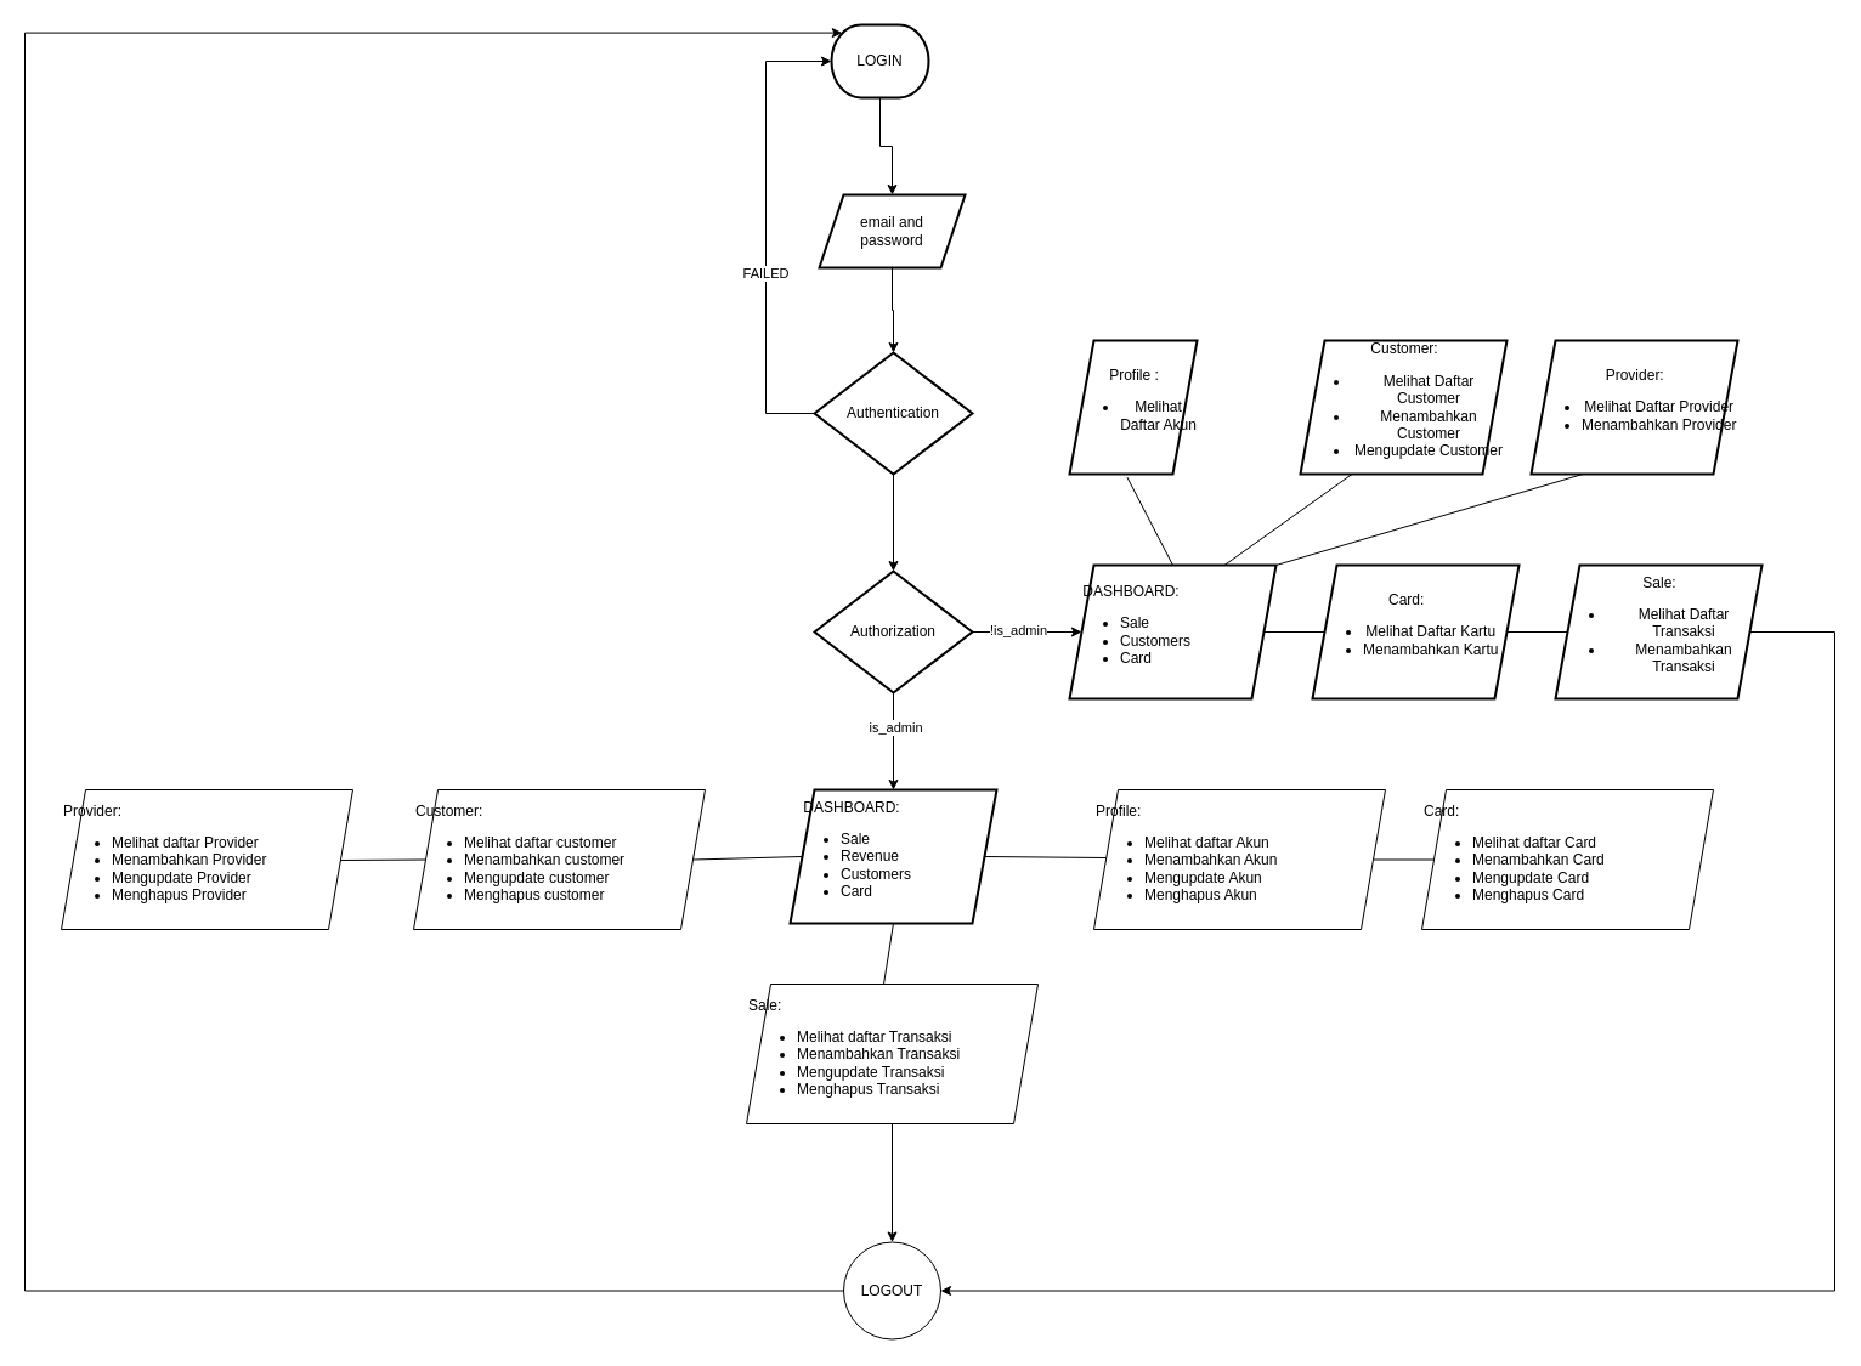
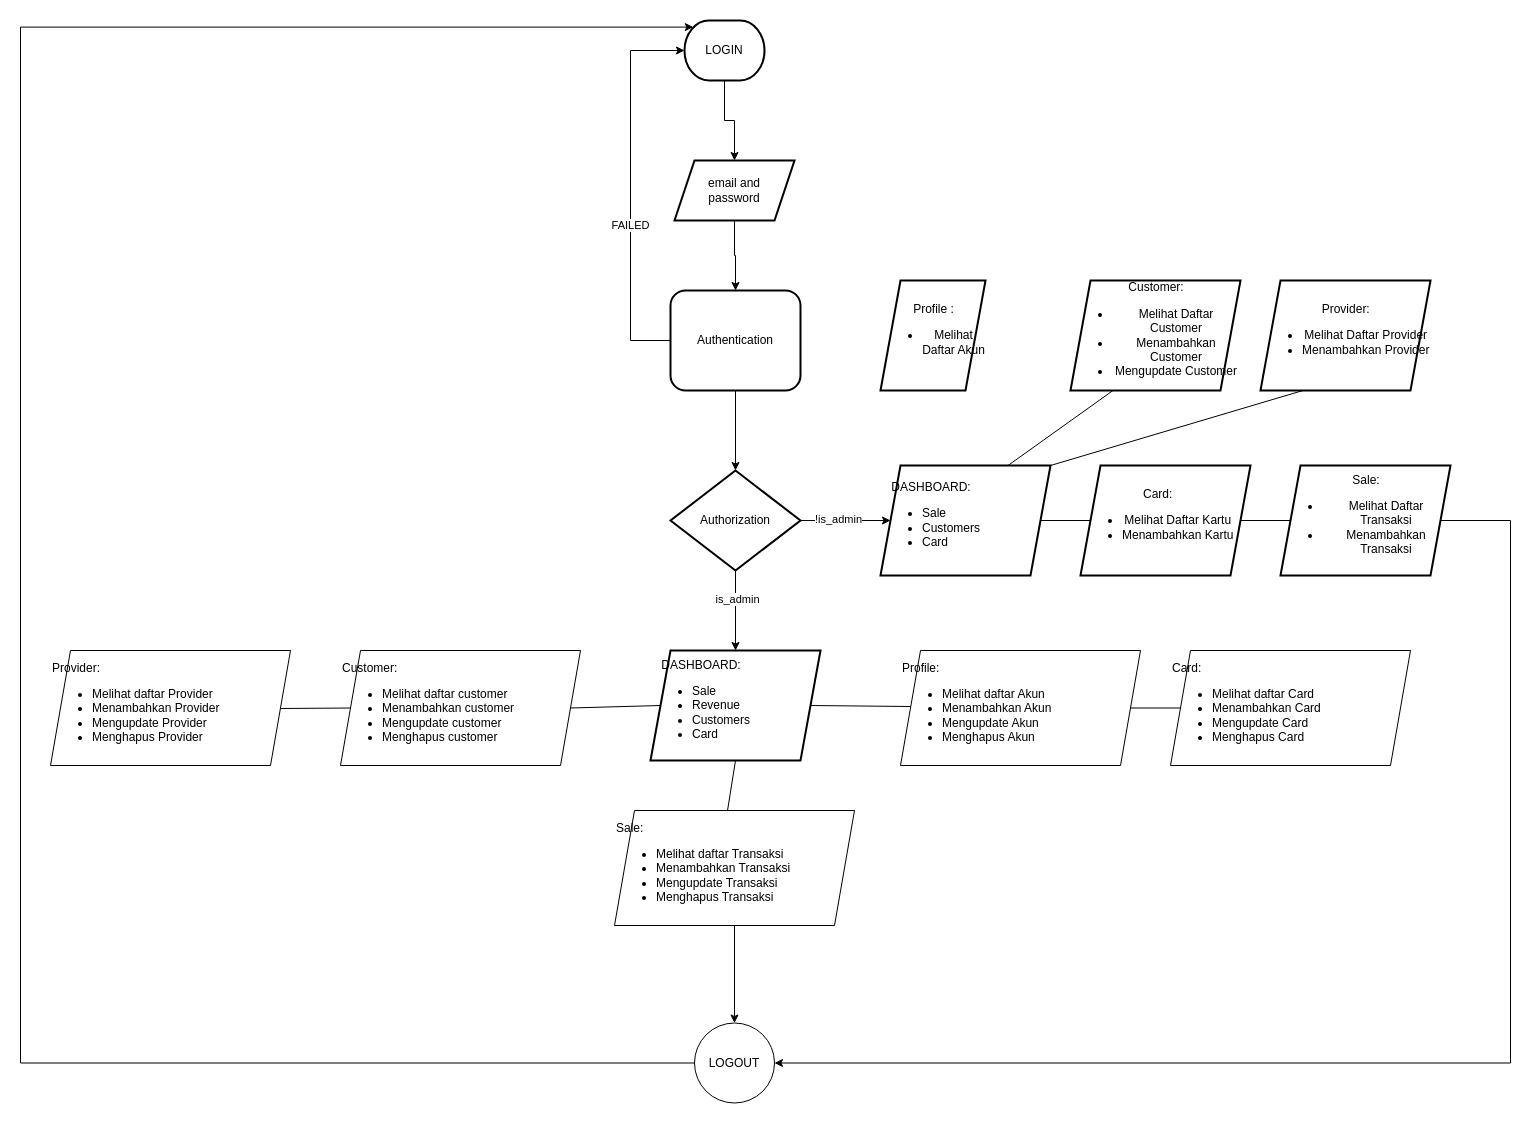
  <mxCell id="0" />
  <mxCell id="1" parent="0" />
  <mxCell id="2" value="" style="edgeStyle=orthogonalEdgeStyle;rounded=0;orthogonalLoop=1;jettySize=auto;html=1;" parent="1" source="3" target="5" edge="1"><mxGeometry relative="1" as="geometry" /></mxCell>
  <mxCell id="3" value="LOGIN" style="strokeWidth=2;html=1;shape=mxgraph.flowchart.terminator;whiteSpace=wrap;" parent="1" vertex="1"><mxGeometry x="684" y="20" width="80" height="60" as="geometry" /></mxCell>
  <mxCell id="4" value="" style="edgeStyle=orthogonalEdgeStyle;rounded=0;orthogonalLoop=1;jettySize=auto;html=1;" parent="1" source="5" target="9" edge="1"><mxGeometry relative="1" as="geometry" /></mxCell>
  <mxCell id="5" value="email and&lt;div&gt;password&lt;/div&gt;" style="shape=parallelogram;perimeter=parallelogramPerimeter;whiteSpace=wrap;html=1;fixedSize=1;strokeWidth=2;" parent="1" vertex="1"><mxGeometry x="674" y="160" width="120" height="60" as="geometry" /></mxCell>
  <mxCell id="6" style="rounded=0;orthogonalLoop=1;jettySize=auto;html=1;exitX=0;exitY=0.5;exitDx=0;exitDy=0;entryX=0;entryY=0.5;entryDx=0;entryDy=0;edgeStyle=orthogonalEdgeStyle;entryPerimeter=0;" parent="1" source="9" target="3" edge="1"><mxGeometry relative="1" as="geometry"><Array as="points"><mxPoint x="630" y="340" /><mxPoint x="630" y="50" /></Array></mxGeometry></mxCell>
  <mxCell id="7" value="FAILED" style="edgeLabel;html=1;align=center;verticalAlign=middle;resizable=0;points=[];" parent="6" vertex="1" connectable="0"><mxGeometry x="-0.189" y="1" relative="1" as="geometry"><mxPoint as="offset" /></mxGeometry></mxCell>
  <mxCell id="8" value="" style="edgeStyle=orthogonalEdgeStyle;rounded=0;orthogonalLoop=1;jettySize=auto;html=1;" parent="1" source="9" target="14" edge="1"><mxGeometry relative="1" as="geometry" /></mxCell>
- <mxCell id="9" value="Authentication" style="rhombus;whiteSpace=wrap;html=1;strokeWidth=2;" parent="1" vertex="1"><mxGeometry x="670" y="290" width="130" height="100" as="geometry" /></mxCell>
+ <mxCell id="9" value="Authentication" style="whiteSpace=wrap;html=1;strokeWidth=2;rounded=1;" parent="1" vertex="1"><mxGeometry x="670" y="290" width="130" height="100" as="geometry" /></mxCell>
  <mxCell id="10" value="" style="edgeStyle=orthogonalEdgeStyle;rounded=0;orthogonalLoop=1;jettySize=auto;html=1;" parent="1" source="14" target="15" edge="1"><mxGeometry relative="1" as="geometry" /></mxCell>
  <mxCell id="11" value="is_admin" style="edgeLabel;html=1;align=center;verticalAlign=middle;resizable=0;points=[];" parent="10" vertex="1" connectable="0"><mxGeometry x="-0.3" y="1" relative="1" as="geometry"><mxPoint as="offset" /></mxGeometry></mxCell>
  <mxCell id="12" style="edgeStyle=orthogonalEdgeStyle;rounded=0;orthogonalLoop=1;jettySize=auto;html=1;exitX=1;exitY=0.5;exitDx=0;exitDy=0;entryX=0;entryY=0.5;entryDx=0;entryDy=0;" parent="1" source="14" target="16" edge="1"><mxGeometry relative="1" as="geometry" /></mxCell>
  <mxCell id="13" value="!is_admin" style="edgeLabel;html=1;align=center;verticalAlign=middle;resizable=0;points=[];" parent="12" vertex="1" connectable="0"><mxGeometry x="-0.178" y="2" relative="1" as="geometry"><mxPoint as="offset" /></mxGeometry></mxCell>
  <mxCell id="14" value="Authorization" style="rhombus;whiteSpace=wrap;html=1;strokeWidth=2;" parent="1" vertex="1"><mxGeometry x="670" y="470" width="130" height="100" as="geometry" /></mxCell>
  <mxCell id="15" value="&lt;div style=&quot;text-align: center;&quot;&gt;&lt;span style=&quot;background-color: initial;&quot;&gt;DASHBOARD:&lt;/span&gt;&lt;/div&gt;&lt;ul&gt;&lt;li&gt;Sale&lt;/li&gt;&lt;li&gt;Revenue&lt;/li&gt;&lt;li&gt;Customers&lt;/li&gt;&lt;li style=&quot;&quot;&gt;Card&lt;/li&gt;&lt;/ul&gt;" style="shape=parallelogram;perimeter=parallelogramPerimeter;whiteSpace=wrap;html=1;fixedSize=1;strokeWidth=2;align=left;" parent="1" vertex="1"><mxGeometry x="650" y="650" width="170" height="110" as="geometry" /></mxCell>
  <mxCell id="16" value="&lt;div style=&quot;text-align: center;&quot;&gt;&lt;span style=&quot;background-color: initial;&quot;&gt;DASHBOARD:&lt;/span&gt;&lt;/div&gt;&lt;ul&gt;&lt;li&gt;Sale&lt;/li&gt;&lt;li&gt;Customers&lt;/li&gt;&lt;li style=&quot;&quot;&gt;Card&lt;/li&gt;&lt;/ul&gt;" style="shape=parallelogram;perimeter=parallelogramPerimeter;whiteSpace=wrap;html=1;fixedSize=1;strokeWidth=2;align=left;" parent="1" vertex="1"><mxGeometry x="880" y="465" width="170" height="110" as="geometry" /></mxCell>
  <mxCell id="17" value="Profile:&lt;div&gt;&lt;ul&gt;&lt;li&gt;Melihat daftar Akun&lt;/li&gt;&lt;li&gt;Menambahkan Akun&lt;/li&gt;&lt;li&gt;Mengupdate Akun&lt;/li&gt;&lt;li&gt;Menghapus Akun&lt;/li&gt;&lt;/ul&gt;&lt;/div&gt;" style="shape=parallelogram;perimeter=parallelogramPerimeter;whiteSpace=wrap;html=1;fixedSize=1;align=left;" vertex="1" parent="1"><mxGeometry x="900" y="650" width="240" height="115" as="geometry" /></mxCell>
  <mxCell id="18" value="" style="edgeStyle=orthogonalEdgeStyle;rounded=0;orthogonalLoop=1;jettySize=auto;html=1;" edge="1" parent="1" source="19" target="28"><mxGeometry relative="1" as="geometry" /></mxCell>
  <mxCell id="19" value="Sale:&lt;div&gt;&lt;ul&gt;&lt;li&gt;Melihat daftar Transaksi&lt;/li&gt;&lt;li&gt;Menambahkan Transaksi&lt;/li&gt;&lt;li&gt;Mengupdate Transaksi&lt;/li&gt;&lt;li&gt;Menghapus Transaksi&lt;/li&gt;&lt;/ul&gt;&lt;/div&gt;" style="shape=parallelogram;perimeter=parallelogramPerimeter;whiteSpace=wrap;html=1;fixedSize=1;align=left;" vertex="1" parent="1"><mxGeometry x="614" y="810" width="240" height="115" as="geometry" /></mxCell>
  <mxCell id="20" value="Card:&lt;div&gt;&lt;ul&gt;&lt;li&gt;Melihat daftar Card&lt;/li&gt;&lt;li&gt;Menambahkan Card&lt;/li&gt;&lt;li&gt;Mengupdate Card&lt;/li&gt;&lt;li&gt;Menghapus Card&lt;/li&gt;&lt;/ul&gt;&lt;/div&gt;" style="shape=parallelogram;perimeter=parallelogramPerimeter;whiteSpace=wrap;html=1;fixedSize=1;align=left;" vertex="1" parent="1"><mxGeometry x="1170" y="650" width="240" height="115" as="geometry" /></mxCell>
  <mxCell id="21" value="Provider:&lt;div&gt;&lt;ul&gt;&lt;li&gt;Melihat daftar Provider&lt;/li&gt;&lt;li&gt;Menambahkan Provider&lt;/li&gt;&lt;li&gt;Mengupdate Provider&lt;/li&gt;&lt;li&gt;Menghapus Provider&lt;/li&gt;&lt;/ul&gt;&lt;/div&gt;" style="shape=parallelogram;perimeter=parallelogramPerimeter;whiteSpace=wrap;html=1;fixedSize=1;align=left;" vertex="1" parent="1"><mxGeometry x="50" y="650" width="240" height="115" as="geometry" /></mxCell>
  <mxCell id="22" value="Customer:&lt;div&gt;&lt;ul&gt;&lt;li&gt;Melihat daftar customer&lt;/li&gt;&lt;li&gt;Menambahkan customer&lt;/li&gt;&lt;li&gt;Mengupdate customer&lt;/li&gt;&lt;li&gt;Menghapus customer&lt;/li&gt;&lt;/ul&gt;&lt;/div&gt;" style="shape=parallelogram;perimeter=parallelogramPerimeter;whiteSpace=wrap;html=1;fixedSize=1;align=left;" vertex="1" parent="1"><mxGeometry x="340" y="650" width="240" height="115" as="geometry" /></mxCell>
  <mxCell id="23" value="" style="endArrow=none;html=1;rounded=0;entryX=0;entryY=0.5;entryDx=0;entryDy=0;exitX=1;exitY=0.5;exitDx=0;exitDy=0;" edge="1" parent="1" source="22" target="15"><mxGeometry width="50" height="50" relative="1" as="geometry"><mxPoint x="570" y="760" as="sourcePoint" /><mxPoint x="620" y="710" as="targetPoint" /></mxGeometry></mxCell>
  <mxCell id="24" value="" style="endArrow=none;html=1;rounded=0;entryX=0;entryY=0.5;entryDx=0;entryDy=0;" edge="1" parent="1" target="22"><mxGeometry width="50" height="50" relative="1" as="geometry"><mxPoint x="280" y="708" as="sourcePoint" /><mxPoint x="370" y="706" as="targetPoint" /></mxGeometry></mxCell>
  <mxCell id="25" value="" style="endArrow=none;html=1;rounded=0;exitX=1;exitY=0.5;exitDx=0;exitDy=0;" edge="1" parent="1" source="15"><mxGeometry width="50" height="50" relative="1" as="geometry"><mxPoint x="820" y="709" as="sourcePoint" /><mxPoint x="910" y="706" as="targetPoint" /></mxGeometry></mxCell>
  <mxCell id="26" value="" style="endArrow=none;html=1;rounded=0;entryX=0.5;entryY=1;entryDx=0;entryDy=0;exitX=0.471;exitY=0;exitDx=0;exitDy=0;exitPerimeter=0;" edge="1" parent="1" source="19" target="15"><mxGeometry width="50" height="50" relative="1" as="geometry"><mxPoint x="709" y="830" as="sourcePoint" /><mxPoint x="759" y="780" as="targetPoint" /></mxGeometry></mxCell>
  <mxCell id="27" value="" style="endArrow=none;html=1;rounded=0;entryX=0;entryY=0.5;entryDx=0;entryDy=0;exitX=1;exitY=0.5;exitDx=0;exitDy=0;" edge="1" parent="1" source="17" target="20"><mxGeometry width="50" height="50" relative="1" as="geometry"><mxPoint x="1160" y="740" as="sourcePoint" /><mxPoint x="1168" y="690" as="targetPoint" /></mxGeometry></mxCell>
  <mxCell id="28" value="&lt;div style=&quot;&quot;&gt;&lt;span style=&quot;background-color: initial;&quot;&gt;LOGOUT&lt;/span&gt;&lt;/div&gt;" style="ellipse;whiteSpace=wrap;html=1;align=center;" vertex="1" parent="1"><mxGeometry x="694" y="1022.5" width="80" height="80" as="geometry" /></mxCell>
  <mxCell id="29" style="edgeStyle=orthogonalEdgeStyle;rounded=0;orthogonalLoop=1;jettySize=auto;html=1;exitX=0;exitY=0.5;exitDx=0;exitDy=0;entryX=0.11;entryY=0.11;entryDx=0;entryDy=0;entryPerimeter=0;" edge="1" parent="1" source="28" target="3"><mxGeometry relative="1" as="geometry"><Array as="points"><mxPoint x="20" y="1063" /><mxPoint x="20" y="27" /></Array></mxGeometry></mxCell>
  <mxCell id="30" value="&lt;div style=&quot;text-align: center;&quot;&gt;Profile :&lt;/div&gt;&lt;div style=&quot;text-align: center;&quot;&gt;&lt;ul&gt;&lt;li&gt;Melihat Daftar Akun&lt;/li&gt;&lt;/ul&gt;&lt;/div&gt;" style="shape=parallelogram;perimeter=parallelogramPerimeter;whiteSpace=wrap;html=1;fixedSize=1;strokeWidth=2;align=left;" vertex="1" parent="1"><mxGeometry x="880" y="280" width="105" height="110" as="geometry" /></mxCell>
  <mxCell id="31" style="edgeStyle=orthogonalEdgeStyle;rounded=0;orthogonalLoop=1;jettySize=auto;html=1;exitX=1;exitY=0.5;exitDx=0;exitDy=0;entryX=1;entryY=0.5;entryDx=0;entryDy=0;" edge="1" parent="1" source="32" target="28"><mxGeometry relative="1" as="geometry"><Array as="points"><mxPoint x="1510" y="520" /><mxPoint x="1510" y="1063" /></Array></mxGeometry></mxCell>
  <mxCell id="32" value="&lt;div style=&quot;text-align: center;&quot;&gt;Sale:&lt;/div&gt;&lt;div style=&quot;text-align: center;&quot;&gt;&lt;ul&gt;&lt;li&gt;Melihat Daftar Transaksi&lt;/li&gt;&lt;li&gt;Menambahkan Transaksi&lt;/li&gt;&lt;/ul&gt;&lt;/div&gt;" style="shape=parallelogram;perimeter=parallelogramPerimeter;whiteSpace=wrap;html=1;fixedSize=1;strokeWidth=2;align=left;" vertex="1" parent="1"><mxGeometry x="1280" y="465" width="170" height="110" as="geometry" /></mxCell>
  <mxCell id="33" value="&lt;div style=&quot;text-align: center;&quot;&gt;Provider:&lt;/div&gt;&lt;div style=&quot;text-align: center;&quot;&gt;&lt;ul&gt;&lt;li&gt;Melihat Daftar Provider&lt;/li&gt;&lt;li&gt;Menambahkan Provider&lt;/li&gt;&lt;/ul&gt;&lt;/div&gt;" style="shape=parallelogram;perimeter=parallelogramPerimeter;whiteSpace=wrap;html=1;fixedSize=1;strokeWidth=2;align=left;" vertex="1" parent="1"><mxGeometry x="1260" y="280" width="170" height="110" as="geometry" /></mxCell>
  <mxCell id="34" value="&lt;div style=&quot;text-align: center;&quot;&gt;Customer:&lt;/div&gt;&lt;div style=&quot;text-align: center;&quot;&gt;&lt;ul&gt;&lt;li&gt;Melihat Daftar Customer&lt;/li&gt;&lt;li&gt;Menambahkan Customer&lt;/li&gt;&lt;li&gt;Mengupdate Customer&lt;/li&gt;&lt;/ul&gt;&lt;/div&gt;" style="shape=parallelogram;perimeter=parallelogramPerimeter;whiteSpace=wrap;html=1;fixedSize=1;strokeWidth=2;align=left;" vertex="1" parent="1"><mxGeometry x="1070" y="280" width="170" height="110" as="geometry" /></mxCell>
  <mxCell id="35" value="&lt;div style=&quot;text-align: center;&quot;&gt;Card:&lt;/div&gt;&lt;div style=&quot;text-align: center;&quot;&gt;&lt;ul&gt;&lt;li&gt;Melihat Daftar Kartu&lt;/li&gt;&lt;li&gt;Menambahkan Kartu&lt;/li&gt;&lt;/ul&gt;&lt;/div&gt;" style="shape=parallelogram;perimeter=parallelogramPerimeter;whiteSpace=wrap;html=1;fixedSize=1;strokeWidth=2;align=left;" vertex="1" parent="1"><mxGeometry x="1080" y="465" width="170" height="110" as="geometry" /></mxCell>
- <mxCell id="36" value="" style="endArrow=none;html=1;rounded=0;entryX=0.452;entryY=1.024;entryDx=0;entryDy=0;entryPerimeter=0;exitX=0.5;exitY=0;exitDx=0;exitDy=0;" edge="1" parent="1" source="16" target="30"><mxGeometry width="50" height="50" relative="1" as="geometry"><mxPoint x="930" y="450" as="sourcePoint" /><mxPoint x="980" y="400" as="targetPoint" /></mxGeometry></mxCell>
  <mxCell id="37" value="" style="endArrow=none;html=1;rounded=0;entryX=0.25;entryY=1;entryDx=0;entryDy=0;exitX=0.75;exitY=0;exitDx=0;exitDy=0;" edge="1" parent="1" source="16" target="34"><mxGeometry width="50" height="50" relative="1" as="geometry"><mxPoint x="1088" y="470" as="sourcePoint" /><mxPoint x="1080" y="398" as="targetPoint" /></mxGeometry></mxCell>
  <mxCell id="38" value="" style="endArrow=none;html=1;rounded=0;entryX=0.25;entryY=1;entryDx=0;entryDy=0;exitX=1;exitY=0;exitDx=0;exitDy=0;" edge="1" parent="1" source="16" target="33"><mxGeometry width="50" height="50" relative="1" as="geometry"><mxPoint x="1050" y="460" as="sourcePoint" /><mxPoint x="1123" y="400" as="targetPoint" /></mxGeometry></mxCell>
  <mxCell id="39" value="" style="endArrow=none;html=1;rounded=0;exitX=1;exitY=0.5;exitDx=0;exitDy=0;entryX=0;entryY=0.5;entryDx=0;entryDy=0;" edge="1" parent="1" source="16" target="35"><mxGeometry width="50" height="50" relative="1" as="geometry"><mxPoint x="1100" y="530" as="sourcePoint" /><mxPoint x="1150" y="480" as="targetPoint" /></mxGeometry></mxCell>
  <mxCell id="40" value="" style="endArrow=none;html=1;rounded=0;entryX=0;entryY=0.5;entryDx=0;entryDy=0;exitX=1;exitY=0.5;exitDx=0;exitDy=0;" edge="1" parent="1" source="35" target="32"><mxGeometry width="50" height="50" relative="1" as="geometry"><mxPoint x="1100" y="530" as="sourcePoint" /><mxPoint x="1150" y="480" as="targetPoint" /></mxGeometry></mxCell>
